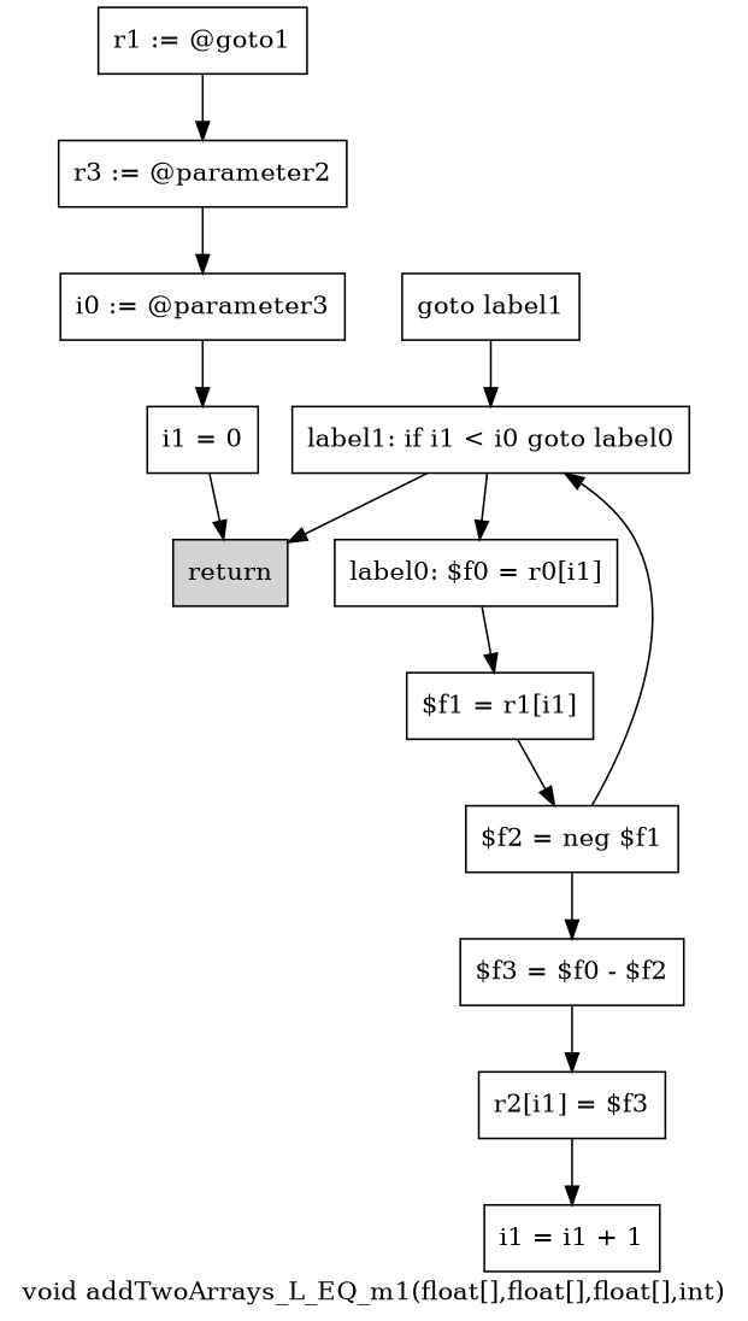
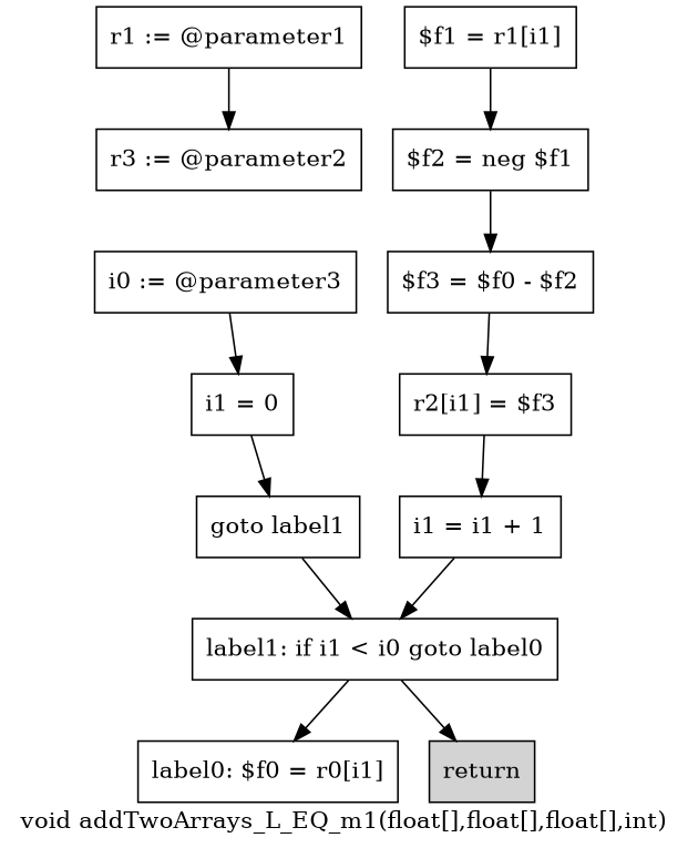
  digraph {
    label="void addTwoArrays_L_EQ_m1(float[],float[],float[],int)"
    node [shape=box]
-   n1 [label="r1 := @goto1"]
+   n1 [label="r1 := @parameter1"]
    n2 [label="r3 := @parameter2"]
    n3 [label="i0 := @parameter3"]
    n4 [label="i1 = 0"]
    n5 [label="goto label1"]
    n6 [label="label1: if i1 < i0 goto label0"]
    n7 [label="label0: $f0 = r0[i1]"]
    n8 [fillcolor=lightgray label=return style=filled]
    n9 [label="$f1 = r1[i1]"]
    n10 [label="$f2 = neg $f1"]
    n11 [label="$f3 = $f0 - $f2"]
    n12 [label="r2[i1] = $f3"]
    n13 [label="i1 = i1 + 1"]
    n1 -> n2
-   n2 -> n3
    n3 -> n4
-   n4 -> n8
+   n4 -> n5
    n5 -> n6
    n6 -> n7
    n6 -> n8
-   n7 -> n9
    n9 -> n10
    n10 -> n11
    n11 -> n12
    n12 -> n13
-   n10 -> n6
+   n13 -> n6
  }
